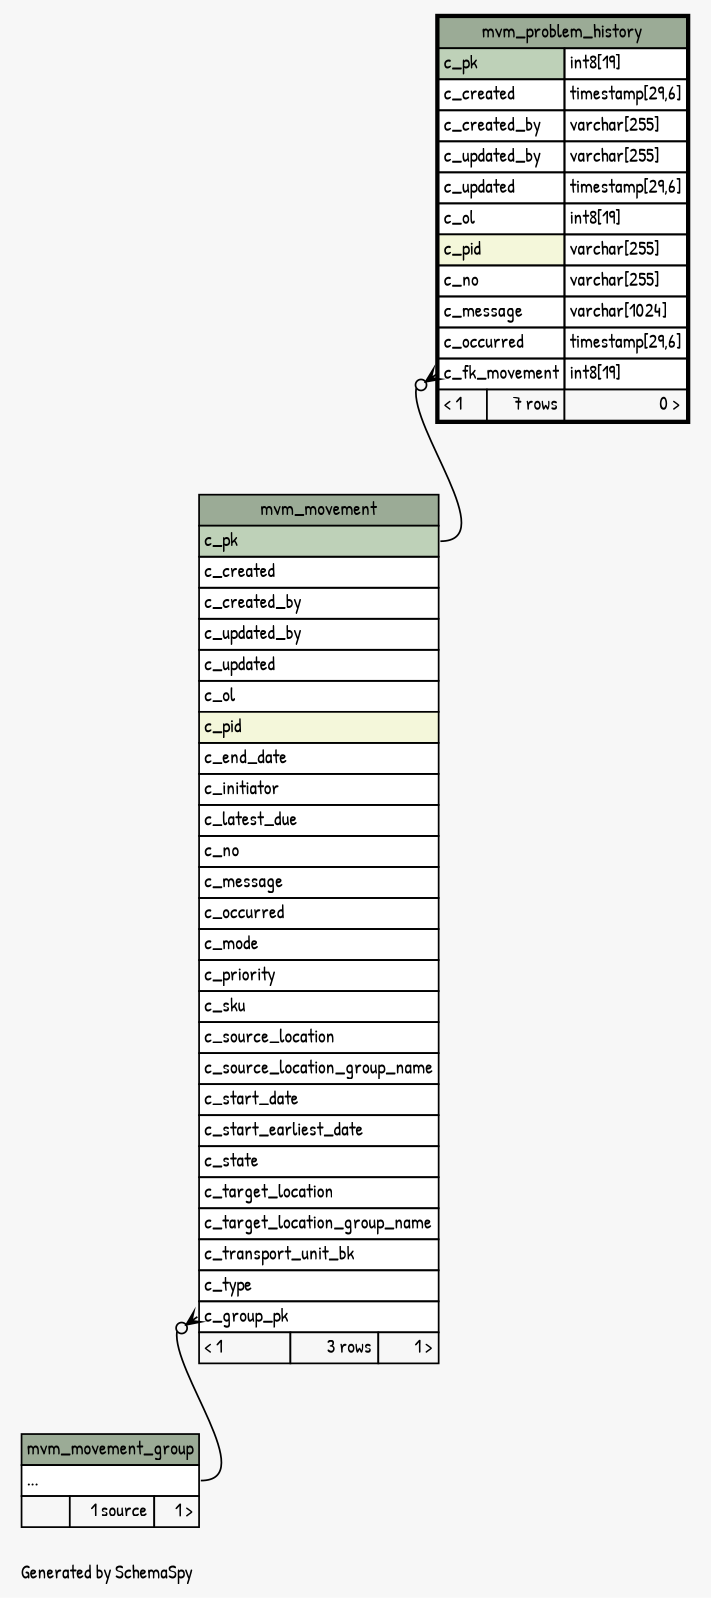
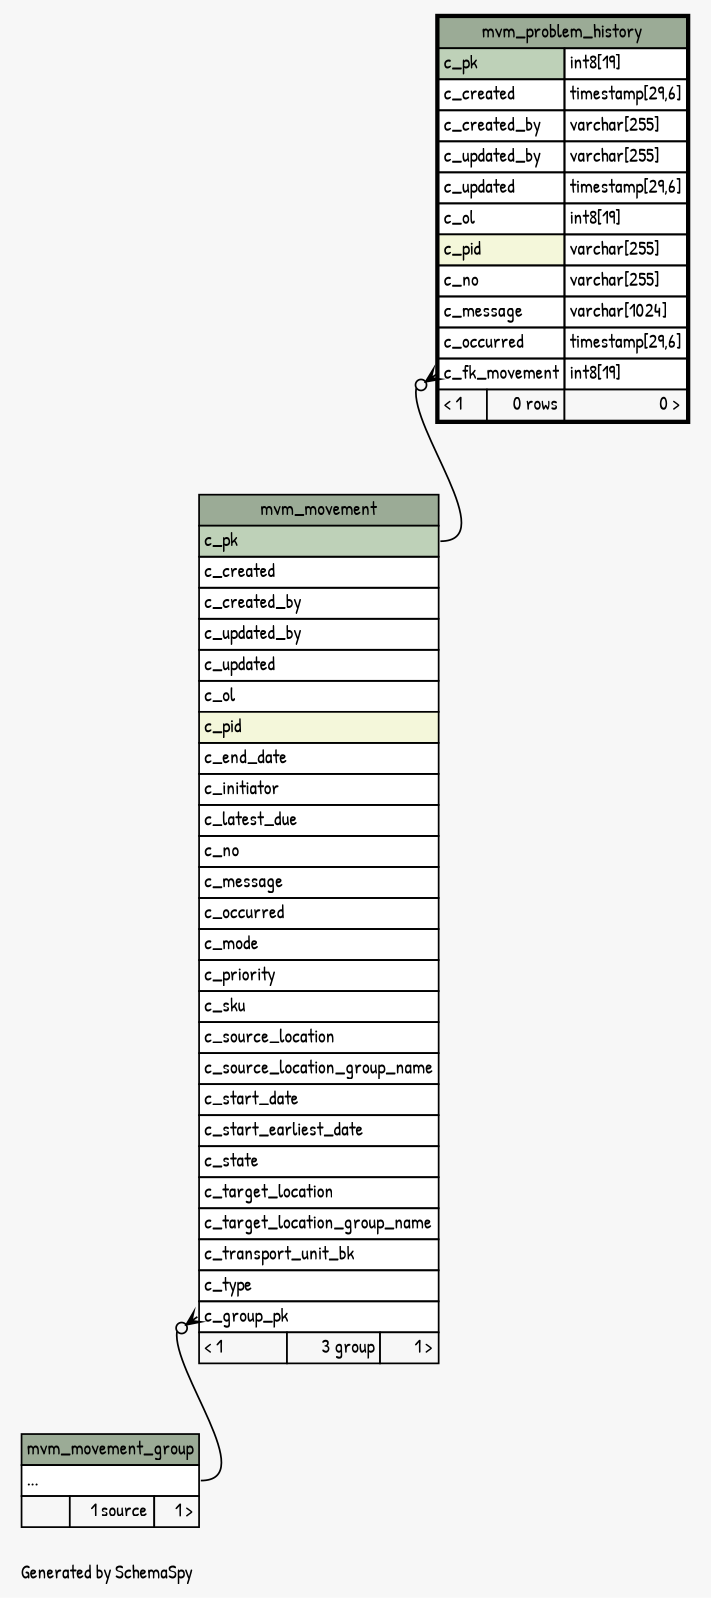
  digraph {
    bgcolor="#f7f7f7"
    fontname="Patrick Hand"
    fontsize=11
    label="\nGenerated by SchemaSpy"
    labeljust=l
    nodesep=0.18
    rankdir=TB
    ranksep=0.46
    node [fontname="Patrick Hand" fontsize=11 shape=plaintext]
    edge [arrowhead=none arrowsize=0.8 arrowtail=crowodot dir=back fontname="Patrick Hand"]
-   n1 [label=<     <TABLE BORDER="0" CELLBORDER="1" CELLSPACING="0" BGCOLOR="#ffffff">       <TR><TD COLSPAN="3" BGCOLOR="#9bab96" ALIGN="CENTER">mvm_movement</TD></TR>       <TR><TD PORT="c_pk" COLSPAN="3" BGCOLOR="#bed1b8" ALIGN="LEFT">c_pk</TD></TR>       <TR><TD PORT="c_created" COLSPAN="3" ALIGN="LEFT">c_created</TD></TR>       <TR><TD PORT="c_created_by" COLSPAN="3" ALIGN="LEFT">c_created_by</TD></TR>       <TR><TD PORT="c_updated_by" COLSPAN="3" ALIGN="LEFT">c_updated_by</TD></TR>       <TR><TD PORT="c_updated" COLSPAN="3" ALIGN="LEFT">c_updated</TD></TR>       <TR><TD PORT="c_ol" COLSPAN="3" ALIGN="LEFT">c_ol</TD></TR>       <TR><TD PORT="c_pid" COLSPAN="3" BGCOLOR="#f4f7da" ALIGN="LEFT">c_pid</TD></TR>       <TR><TD PORT="c_end_date" COLSPAN="3" ALIGN="LEFT">c_end_date</TD></TR>       <TR><TD PORT="c_initiator" COLSPAN="3" ALIGN="LEFT">c_initiator</TD></TR>       <TR><TD PORT="c_latest_due" COLSPAN="3" ALIGN="LEFT">c_latest_due</TD></TR>       <TR><TD PORT="c_no" COLSPAN="3" ALIGN="LEFT">c_no</TD></TR>       <TR><TD PORT="c_message" COLSPAN="3" ALIGN="LEFT">c_message</TD></TR>       <TR><TD PORT="c_occurred" COLSPAN="3" ALIGN="LEFT">c_occurred</TD></TR>       <TR><TD PORT="c_mode" COLSPAN="3" ALIGN="LEFT">c_mode</TD></TR>       <TR><TD PORT="c_priority" COLSPAN="3" ALIGN="LEFT">c_priority</TD></TR>       <TR><TD PORT="c_sku" COLSPAN="3" ALIGN="LEFT">c_sku</TD></TR>       <TR><TD PORT="c_source_location" COLSPAN="3" ALIGN="LEFT">c_source_location</TD></TR>       <TR><TD PORT="c_source_location_group_name" COLSPAN="3" ALIGN="LEFT">c_source_location_group_name</TD></TR>       <TR><TD PORT="c_start_date" COLSPAN="3" ALIGN="LEFT">c_start_date</TD></TR>       <TR><TD PORT="c_start_earliest_date" COLSPAN="3" ALIGN="LEFT">c_start_earliest_date</TD></TR>       <TR><TD PORT="c_state" COLSPAN="3" ALIGN="LEFT">c_state</TD></TR>       <TR><TD PORT="c_target_location" COLSPAN="3" ALIGN="LEFT">c_target_location</TD></TR>       <TR><TD PORT="c_target_location_group_name" COLSPAN="3" ALIGN="LEFT">c_target_location_group_name</TD></TR>       <TR><TD PORT="c_transport_unit_bk" COLSPAN="3" ALIGN="LEFT">c_transport_unit_bk</TD></TR>       <TR><TD PORT="c_type" COLSPAN="3" ALIGN="LEFT">c_type</TD></TR>       <TR><TD PORT="c_group_pk" COLSPAN="3" ALIGN="LEFT">c_group_pk</TD></TR>       <TR><TD ALIGN="LEFT" BGCOLOR="#f7f7f7">&lt; 1</TD><TD ALIGN="RIGHT" BGCOLOR="#f7f7f7">3 rows</TD><TD ALIGN="RIGHT" BGCOLOR="#f7f7f7">1 &gt;</TD></TR>     </TABLE>>]
+   n1 [label=<     <TABLE BORDER="0" CELLBORDER="1" CELLSPACING="0" BGCOLOR="#ffffff">       <TR><TD COLSPAN="3" BGCOLOR="#9bab96" ALIGN="CENTER">mvm_movement</TD></TR>       <TR><TD PORT="c_pk" COLSPAN="3" BGCOLOR="#bed1b8" ALIGN="LEFT">c_pk</TD></TR>       <TR><TD PORT="c_created" COLSPAN="3" ALIGN="LEFT">c_created</TD></TR>       <TR><TD PORT="c_created_by" COLSPAN="3" ALIGN="LEFT">c_created_by</TD></TR>       <TR><TD PORT="c_updated_by" COLSPAN="3" ALIGN="LEFT">c_updated_by</TD></TR>       <TR><TD PORT="c_updated" COLSPAN="3" ALIGN="LEFT">c_updated</TD></TR>       <TR><TD PORT="c_ol" COLSPAN="3" ALIGN="LEFT">c_ol</TD></TR>       <TR><TD PORT="c_pid" COLSPAN="3" BGCOLOR="#f4f7da" ALIGN="LEFT">c_pid</TD></TR>       <TR><TD PORT="c_end_date" COLSPAN="3" ALIGN="LEFT">c_end_date</TD></TR>       <TR><TD PORT="c_initiator" COLSPAN="3" ALIGN="LEFT">c_initiator</TD></TR>       <TR><TD PORT="c_latest_due" COLSPAN="3" ALIGN="LEFT">c_latest_due</TD></TR>       <TR><TD PORT="c_no" COLSPAN="3" ALIGN="LEFT">c_no</TD></TR>       <TR><TD PORT="c_message" COLSPAN="3" ALIGN="LEFT">c_message</TD></TR>       <TR><TD PORT="c_occurred" COLSPAN="3" ALIGN="LEFT">c_occurred</TD></TR>       <TR><TD PORT="c_mode" COLSPAN="3" ALIGN="LEFT">c_mode</TD></TR>       <TR><TD PORT="c_priority" COLSPAN="3" ALIGN="LEFT">c_priority</TD></TR>       <TR><TD PORT="c_sku" COLSPAN="3" ALIGN="LEFT">c_sku</TD></TR>       <TR><TD PORT="c_source_location" COLSPAN="3" ALIGN="LEFT">c_source_location</TD></TR>       <TR><TD PORT="c_source_location_group_name" COLSPAN="3" ALIGN="LEFT">c_source_location_group_name</TD></TR>       <TR><TD PORT="c_start_date" COLSPAN="3" ALIGN="LEFT">c_start_date</TD></TR>       <TR><TD PORT="c_start_earliest_date" COLSPAN="3" ALIGN="LEFT">c_start_earliest_date</TD></TR>       <TR><TD PORT="c_state" COLSPAN="3" ALIGN="LEFT">c_state</TD></TR>       <TR><TD PORT="c_target_location" COLSPAN="3" ALIGN="LEFT">c_target_location</TD></TR>       <TR><TD PORT="c_target_location_group_name" COLSPAN="3" ALIGN="LEFT">c_target_location_group_name</TD></TR>       <TR><TD PORT="c_transport_unit_bk" COLSPAN="3" ALIGN="LEFT">c_transport_unit_bk</TD></TR>       <TR><TD PORT="c_type" COLSPAN="3" ALIGN="LEFT">c_type</TD></TR>       <TR><TD PORT="c_group_pk" COLSPAN="3" ALIGN="LEFT">c_group_pk</TD></TR>       <TR><TD ALIGN="LEFT" BGCOLOR="#f7f7f7">&lt; 1</TD><TD ALIGN="RIGHT" BGCOLOR="#f7f7f7">3 group</TD><TD ALIGN="RIGHT" BGCOLOR="#f7f7f7">1 &gt;</TD></TR>     </TABLE>>]
    n2 [label=<     <TABLE BORDER="0" CELLBORDER="1" CELLSPACING="0" BGCOLOR="#ffffff">       <TR><TD COLSPAN="3" BGCOLOR="#9bab96" ALIGN="CENTER">mvm_movement_group</TD></TR>       <TR><TD PORT="elipses" COLSPAN="3" ALIGN="LEFT">...</TD></TR>       <TR><TD ALIGN="LEFT" BGCOLOR="#f7f7f7">  </TD><TD ALIGN="RIGHT" BGCOLOR="#f7f7f7">1 source</TD><TD ALIGN="RIGHT" BGCOLOR="#f7f7f7">1 &gt;</TD></TR>     </TABLE>>]
-   n3 [label=<     <TABLE BORDER="2" CELLBORDER="1" CELLSPACING="0" BGCOLOR="#ffffff">       <TR><TD COLSPAN="3" BGCOLOR="#9bab96" ALIGN="CENTER">mvm_problem_history</TD></TR>       <TR><TD PORT="c_pk" COLSPAN="2" BGCOLOR="#bed1b8" ALIGN="LEFT">c_pk</TD><TD PORT="c_pk.type" ALIGN="LEFT">int8[19]</TD></TR>       <TR><TD PORT="c_created" COLSPAN="2" ALIGN="LEFT">c_created</TD><TD PORT="c_created.type" ALIGN="LEFT">timestamp[29,6]</TD></TR>       <TR><TD PORT="c_created_by" COLSPAN="2" ALIGN="LEFT">c_created_by</TD><TD PORT="c_created_by.type" ALIGN="LEFT">varchar[255]</TD></TR>       <TR><TD PORT="c_updated_by" COLSPAN="2" ALIGN="LEFT">c_updated_by</TD><TD PORT="c_updated_by.type" ALIGN="LEFT">varchar[255]</TD></TR>       <TR><TD PORT="c_updated" COLSPAN="2" ALIGN="LEFT">c_updated</TD><TD PORT="c_updated.type" ALIGN="LEFT">timestamp[29,6]</TD></TR>       <TR><TD PORT="c_ol" COLSPAN="2" ALIGN="LEFT">c_ol</TD><TD PORT="c_ol.type" ALIGN="LEFT">int8[19]</TD></TR>       <TR><TD PORT="c_pid" COLSPAN="2" BGCOLOR="#f4f7da" ALIGN="LEFT">c_pid</TD><TD PORT="c_pid.type" ALIGN="LEFT">varchar[255]</TD></TR>       <TR><TD PORT="c_no" COLSPAN="2" ALIGN="LEFT">c_no</TD><TD PORT="c_no.type" ALIGN="LEFT">varchar[255]</TD></TR>       <TR><TD PORT="c_message" COLSPAN="2" ALIGN="LEFT">c_message</TD><TD PORT="c_message.type" ALIGN="LEFT">varchar[1024]</TD></TR>       <TR><TD PORT="c_occurred" COLSPAN="2" ALIGN="LEFT">c_occurred</TD><TD PORT="c_occurred.type" ALIGN="LEFT">timestamp[29,6]</TD></TR>       <TR><TD PORT="c_fk_movement" COLSPAN="2" ALIGN="LEFT">c_fk_movement</TD><TD PORT="c_fk_movement.type" ALIGN="LEFT">int8[19]</TD></TR>       <TR><TD ALIGN="LEFT" BGCOLOR="#f7f7f7">&lt; 1</TD><TD ALIGN="RIGHT" BGCOLOR="#f7f7f7">7 rows</TD><TD ALIGN="RIGHT" BGCOLOR="#f7f7f7">0 &gt;</TD></TR>     </TABLE>>]
+   n3 [label=<     <TABLE BORDER="2" CELLBORDER="1" CELLSPACING="0" BGCOLOR="#ffffff">       <TR><TD COLSPAN="3" BGCOLOR="#9bab96" ALIGN="CENTER">mvm_problem_history</TD></TR>       <TR><TD PORT="c_pk" COLSPAN="2" BGCOLOR="#bed1b8" ALIGN="LEFT">c_pk</TD><TD PORT="c_pk.type" ALIGN="LEFT">int8[19]</TD></TR>       <TR><TD PORT="c_created" COLSPAN="2" ALIGN="LEFT">c_created</TD><TD PORT="c_created.type" ALIGN="LEFT">timestamp[29,6]</TD></TR>       <TR><TD PORT="c_created_by" COLSPAN="2" ALIGN="LEFT">c_created_by</TD><TD PORT="c_created_by.type" ALIGN="LEFT">varchar[255]</TD></TR>       <TR><TD PORT="c_updated_by" COLSPAN="2" ALIGN="LEFT">c_updated_by</TD><TD PORT="c_updated_by.type" ALIGN="LEFT">varchar[255]</TD></TR>       <TR><TD PORT="c_updated" COLSPAN="2" ALIGN="LEFT">c_updated</TD><TD PORT="c_updated.type" ALIGN="LEFT">timestamp[29,6]</TD></TR>       <TR><TD PORT="c_ol" COLSPAN="2" ALIGN="LEFT">c_ol</TD><TD PORT="c_ol.type" ALIGN="LEFT">int8[19]</TD></TR>       <TR><TD PORT="c_pid" COLSPAN="2" BGCOLOR="#f4f7da" ALIGN="LEFT">c_pid</TD><TD PORT="c_pid.type" ALIGN="LEFT">varchar[255]</TD></TR>       <TR><TD PORT="c_no" COLSPAN="2" ALIGN="LEFT">c_no</TD><TD PORT="c_no.type" ALIGN="LEFT">varchar[255]</TD></TR>       <TR><TD PORT="c_message" COLSPAN="2" ALIGN="LEFT">c_message</TD><TD PORT="c_message.type" ALIGN="LEFT">varchar[1024]</TD></TR>       <TR><TD PORT="c_occurred" COLSPAN="2" ALIGN="LEFT">c_occurred</TD><TD PORT="c_occurred.type" ALIGN="LEFT">timestamp[29,6]</TD></TR>       <TR><TD PORT="c_fk_movement" COLSPAN="2" ALIGN="LEFT">c_fk_movement</TD><TD PORT="c_fk_movement.type" ALIGN="LEFT">int8[19]</TD></TR>       <TR><TD ALIGN="LEFT" BGCOLOR="#f7f7f7">&lt; 1</TD><TD ALIGN="RIGHT" BGCOLOR="#f7f7f7">0 rows</TD><TD ALIGN="RIGHT" BGCOLOR="#f7f7f7">0 &gt;</TD></TR>     </TABLE>>]
    n1 -> n2 [headport="elipses:e" tailport="c_group_pk:w"]
    n3 -> n1 [headport="c_pk:e" tailport="c_fk_movement:w"]
  }
